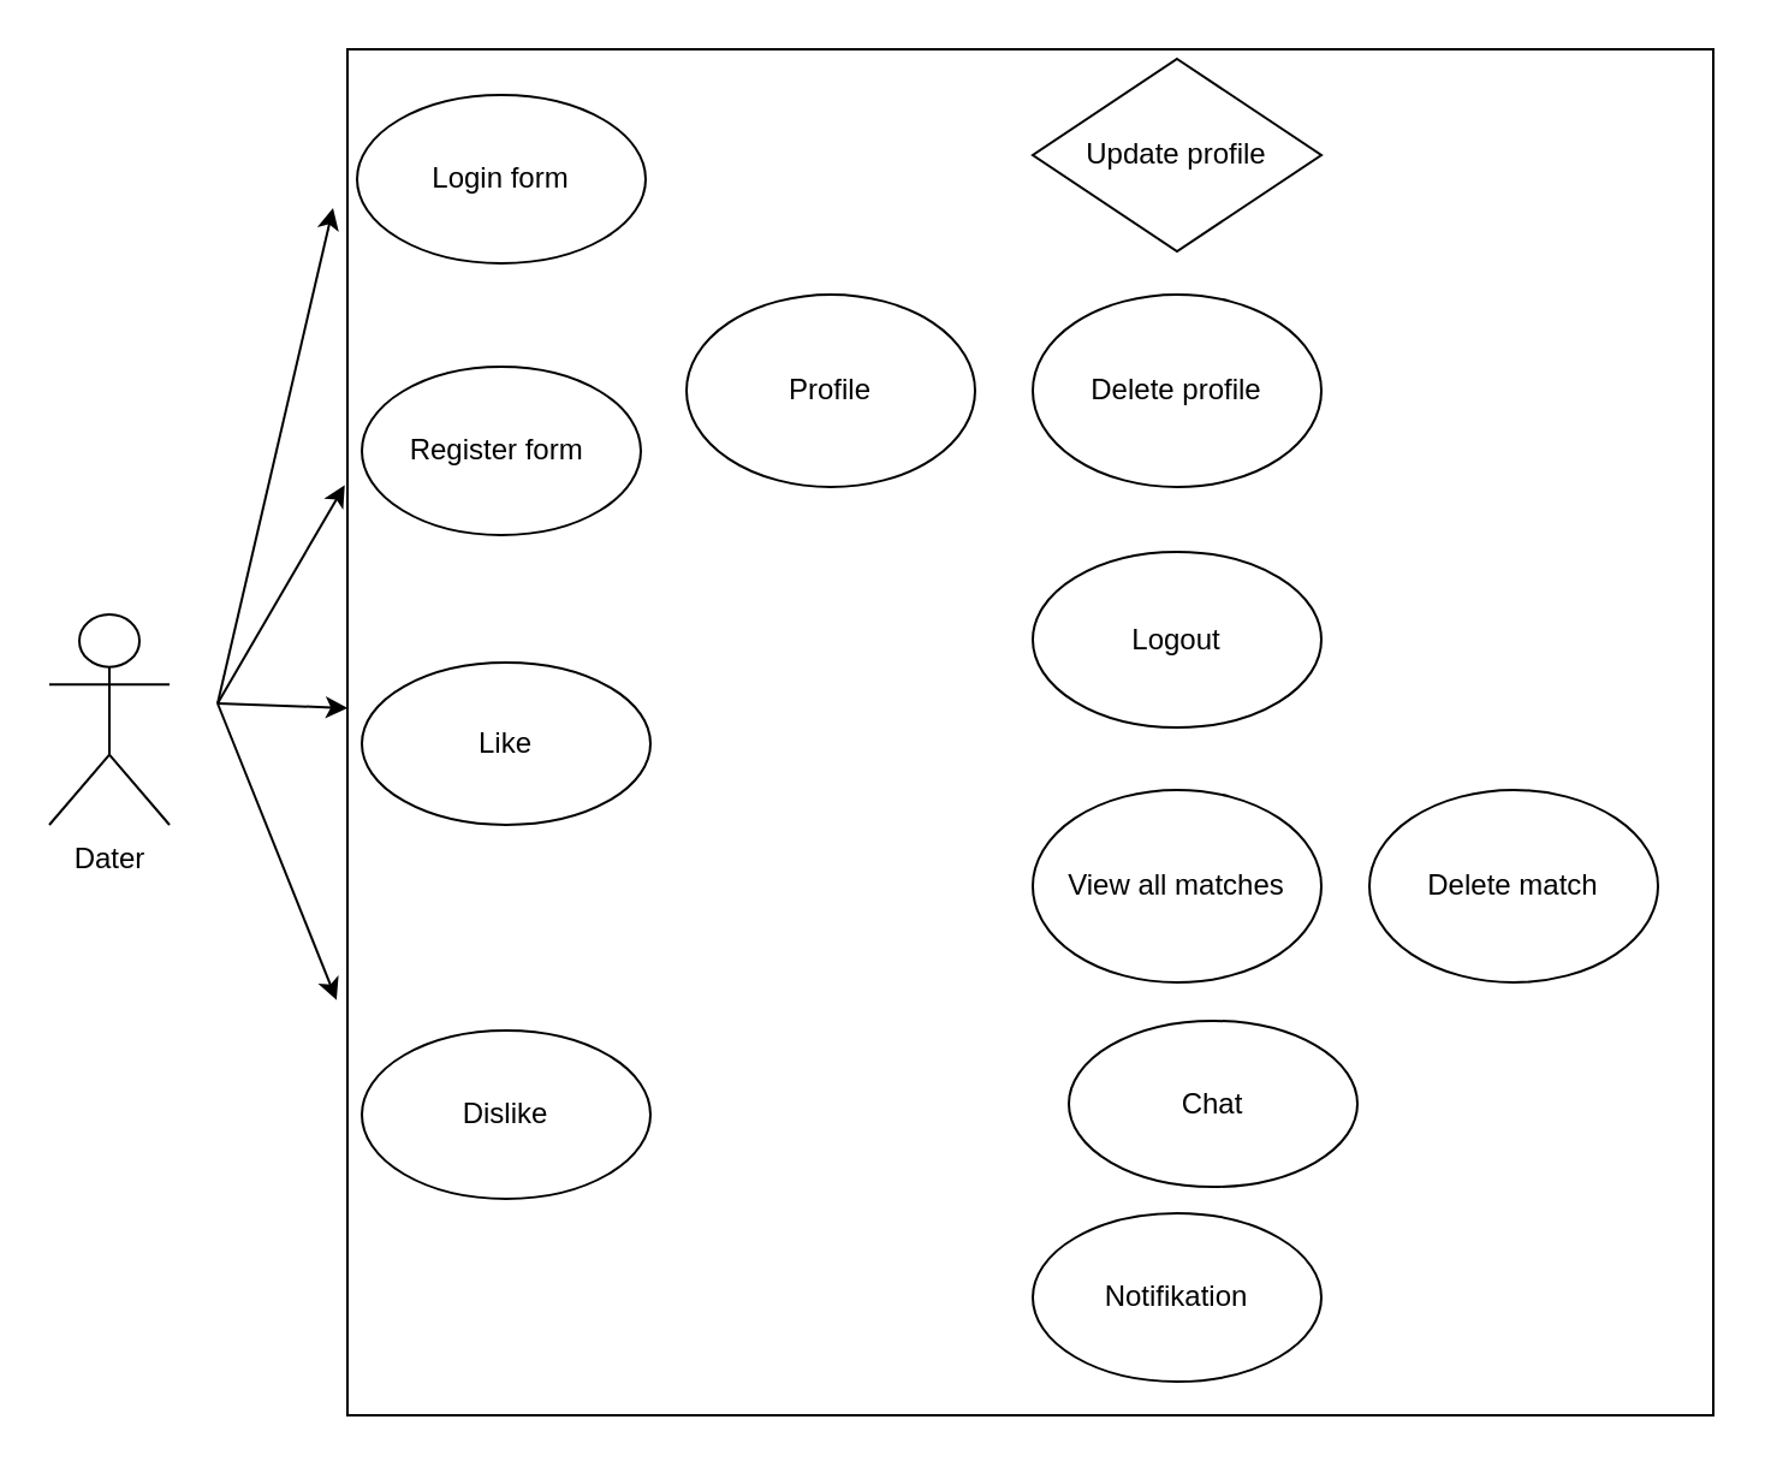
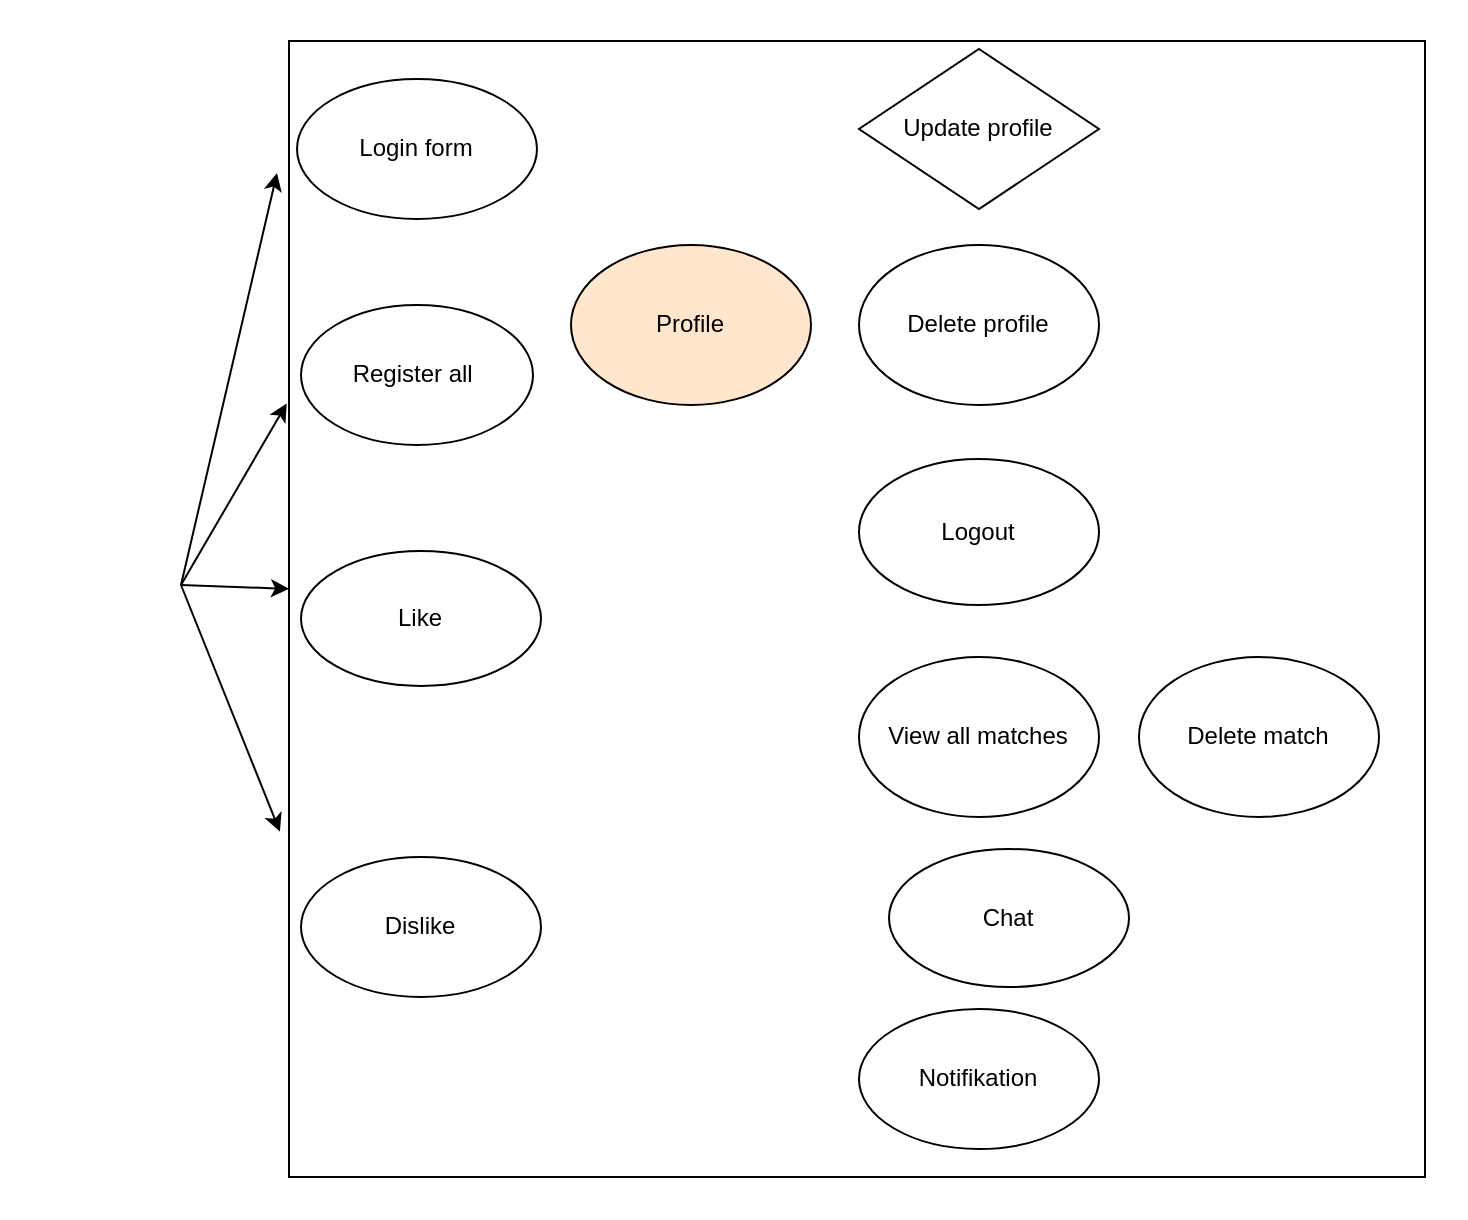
  <mxCell id="0" />
  <mxCell id="1" parent="0" />
- <mxCell id="2" value="Dater" style="shape=umlActor;verticalLabelPosition=bottom;verticalAlign=top;html=1;outlineConnect=0;" vertex="1" parent="1"><mxGeometry x="20" y="255" width="50" height="87.5" as="geometry" /></mxCell>
  <mxCell id="3" value="" style="whiteSpace=wrap;html=1;aspect=fixed;" vertex="1" parent="1"><mxGeometry x="144" y="20" width="568" height="568" as="geometry" /></mxCell>
  <mxCell id="4" value="Like" style="ellipse;whiteSpace=wrap;html=1;" vertex="1" parent="1"><mxGeometry x="150" y="275" width="120" height="67.5" as="geometry" /></mxCell>
  <mxCell id="5" value="Dislike" style="ellipse;whiteSpace=wrap;html=1;" vertex="1" parent="1"><mxGeometry x="150" y="428" width="120" height="70" as="geometry" /></mxCell>
- <mxCell id="6" value="Register form&amp;nbsp;" style="ellipse;whiteSpace=wrap;html=1;" vertex="1" parent="1"><mxGeometry x="150" y="152" width="116" height="70" as="geometry" /></mxCell>
+ <mxCell id="6" value="Register all&amp;nbsp;" style="ellipse;whiteSpace=wrap;html=1;" vertex="1" parent="1"><mxGeometry x="150" y="152" width="116" height="70" as="geometry" /></mxCell>
  <mxCell id="7" value="Login form" style="ellipse;whiteSpace=wrap;html=1;" vertex="1" parent="1"><mxGeometry x="148" y="39" width="120" height="70" as="geometry" /></mxCell>
  <mxCell id="8" value="Notifikation" style="ellipse;whiteSpace=wrap;html=1;" vertex="1" parent="1"><mxGeometry x="429" y="504" width="120" height="70" as="geometry" /></mxCell>
  <mxCell id="9" value="Delete match" style="ellipse;whiteSpace=wrap;html=1;" vertex="1" parent="1"><mxGeometry x="569" y="328" width="120" height="80" as="geometry" /></mxCell>
  <mxCell id="10" value="View all matches" style="ellipse;whiteSpace=wrap;html=1;" vertex="1" parent="1"><mxGeometry x="429" y="328" width="120" height="80" as="geometry" /></mxCell>
  <mxCell id="11" value="Chat" style="ellipse;whiteSpace=wrap;html=1;" vertex="1" parent="1"><mxGeometry x="444" y="424" width="120" height="69" as="geometry" /></mxCell>
  <mxCell id="12" value="" style="endArrow=classic;html=1;" edge="1" parent="1"><mxGeometry width="50" height="50" relative="1" as="geometry"><mxPoint x="90" y="292" as="sourcePoint" /><mxPoint x="138" y="86" as="targetPoint" /></mxGeometry></mxCell>
  <mxCell id="13" value="" style="endArrow=classic;html=1;entryX=-0.002;entryY=0.319;entryDx=0;entryDy=0;entryPerimeter=0;" edge="1" parent="1" target="3"><mxGeometry width="50" height="50" relative="1" as="geometry"><mxPoint x="90" y="292" as="sourcePoint" /><mxPoint x="140" y="242" as="targetPoint" /></mxGeometry></mxCell>
  <mxCell id="14" value="" style="endArrow=classic;html=1;" edge="1" parent="1" target="3"><mxGeometry width="50" height="50" relative="1" as="geometry"><mxPoint x="90" y="292" as="sourcePoint" /><mxPoint x="140" y="242" as="targetPoint" /></mxGeometry></mxCell>
  <mxCell id="15" value="" style="endArrow=classic;html=1;entryX=-0.008;entryY=0.696;entryDx=0;entryDy=0;entryPerimeter=0;" edge="1" parent="1" target="3"><mxGeometry width="50" height="50" relative="1" as="geometry"><mxPoint x="90" y="292" as="sourcePoint" /><mxPoint x="140" y="244.5" as="targetPoint" /></mxGeometry></mxCell>
- <mxCell id="16" value="Profile" style="ellipse;whiteSpace=wrap;html=1;" vertex="1" parent="1"><mxGeometry x="285" y="122" width="120" height="80" as="geometry" /></mxCell>
+ <mxCell id="16" value="Profile" style="ellipse;whiteSpace=wrap;html=1;fillColor=#ffe6cc;" vertex="1" parent="1"><mxGeometry x="285" y="122" width="120" height="80" as="geometry" /></mxCell>
  <mxCell id="17" value="Update profile" style="rhombus;whiteSpace=wrap;html=1;" vertex="1" parent="1"><mxGeometry x="429" y="24" width="120" height="80" as="geometry" /></mxCell>
  <mxCell id="18" value="Delete profile" style="ellipse;whiteSpace=wrap;html=1;" vertex="1" parent="1"><mxGeometry x="429" y="122" width="120" height="80" as="geometry" /></mxCell>
  <mxCell id="19" value="Logout" style="ellipse;whiteSpace=wrap;html=1;" vertex="1" parent="1"><mxGeometry x="429" y="229" width="120" height="73" as="geometry" /></mxCell>
